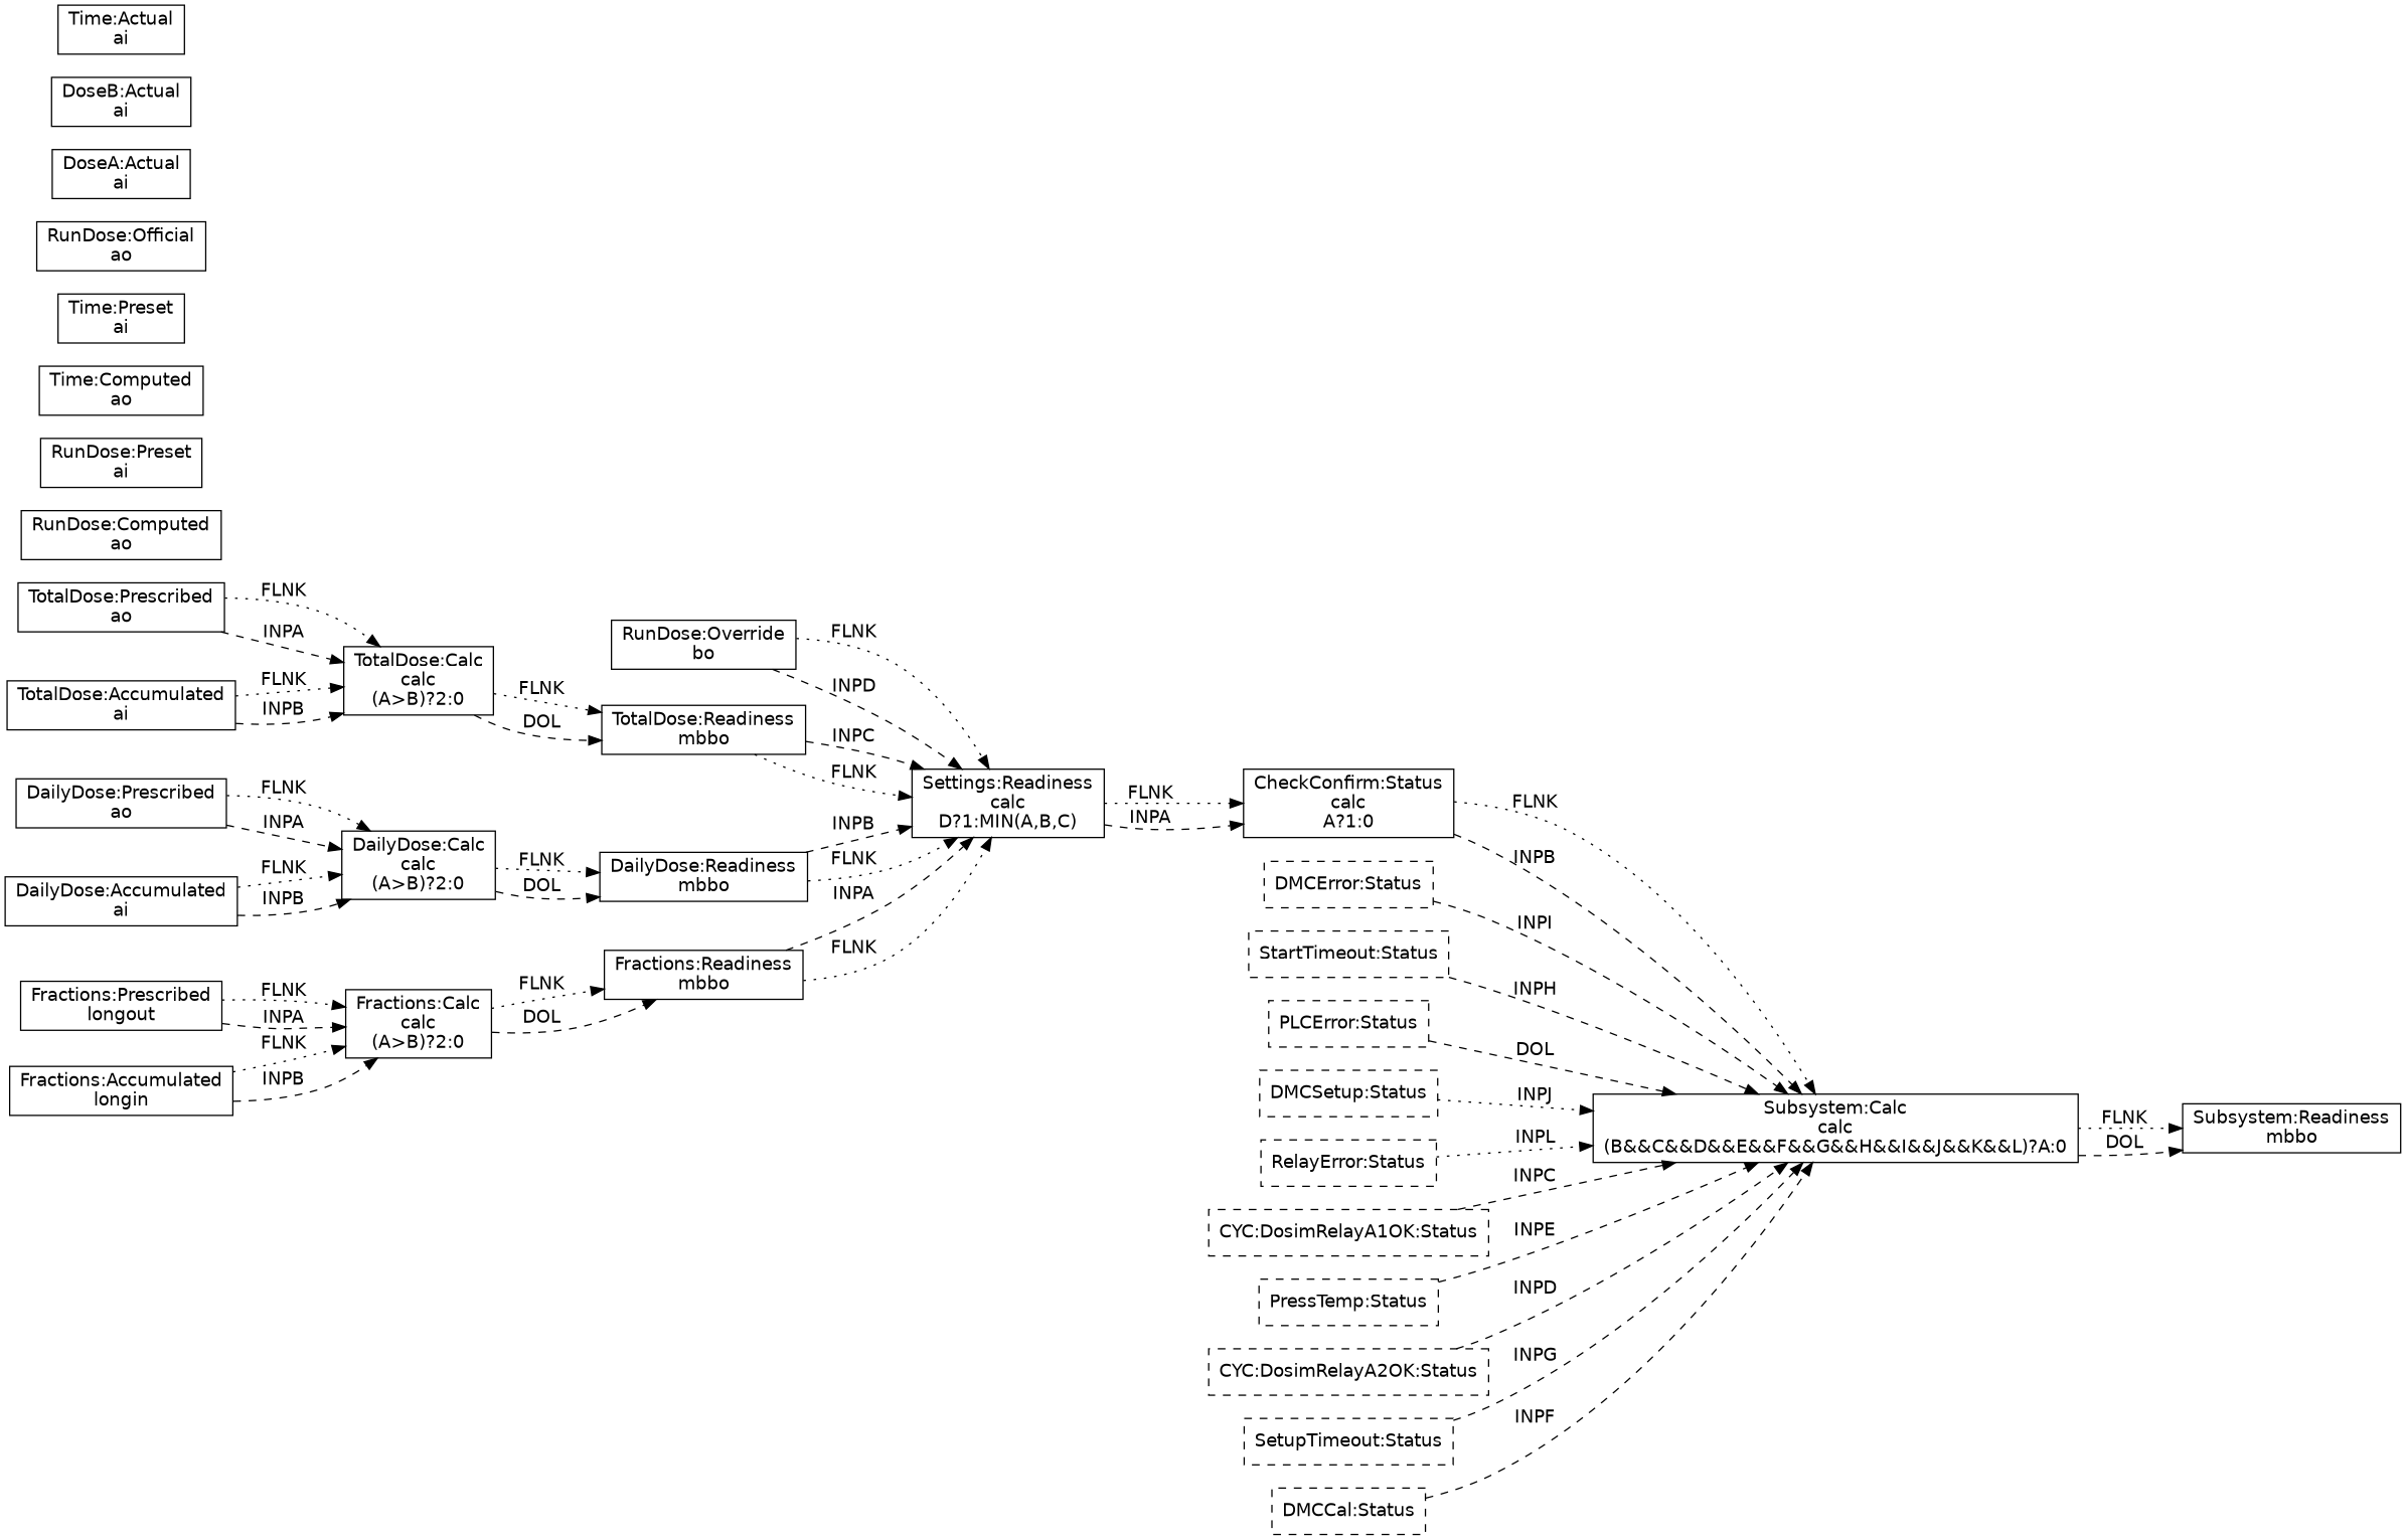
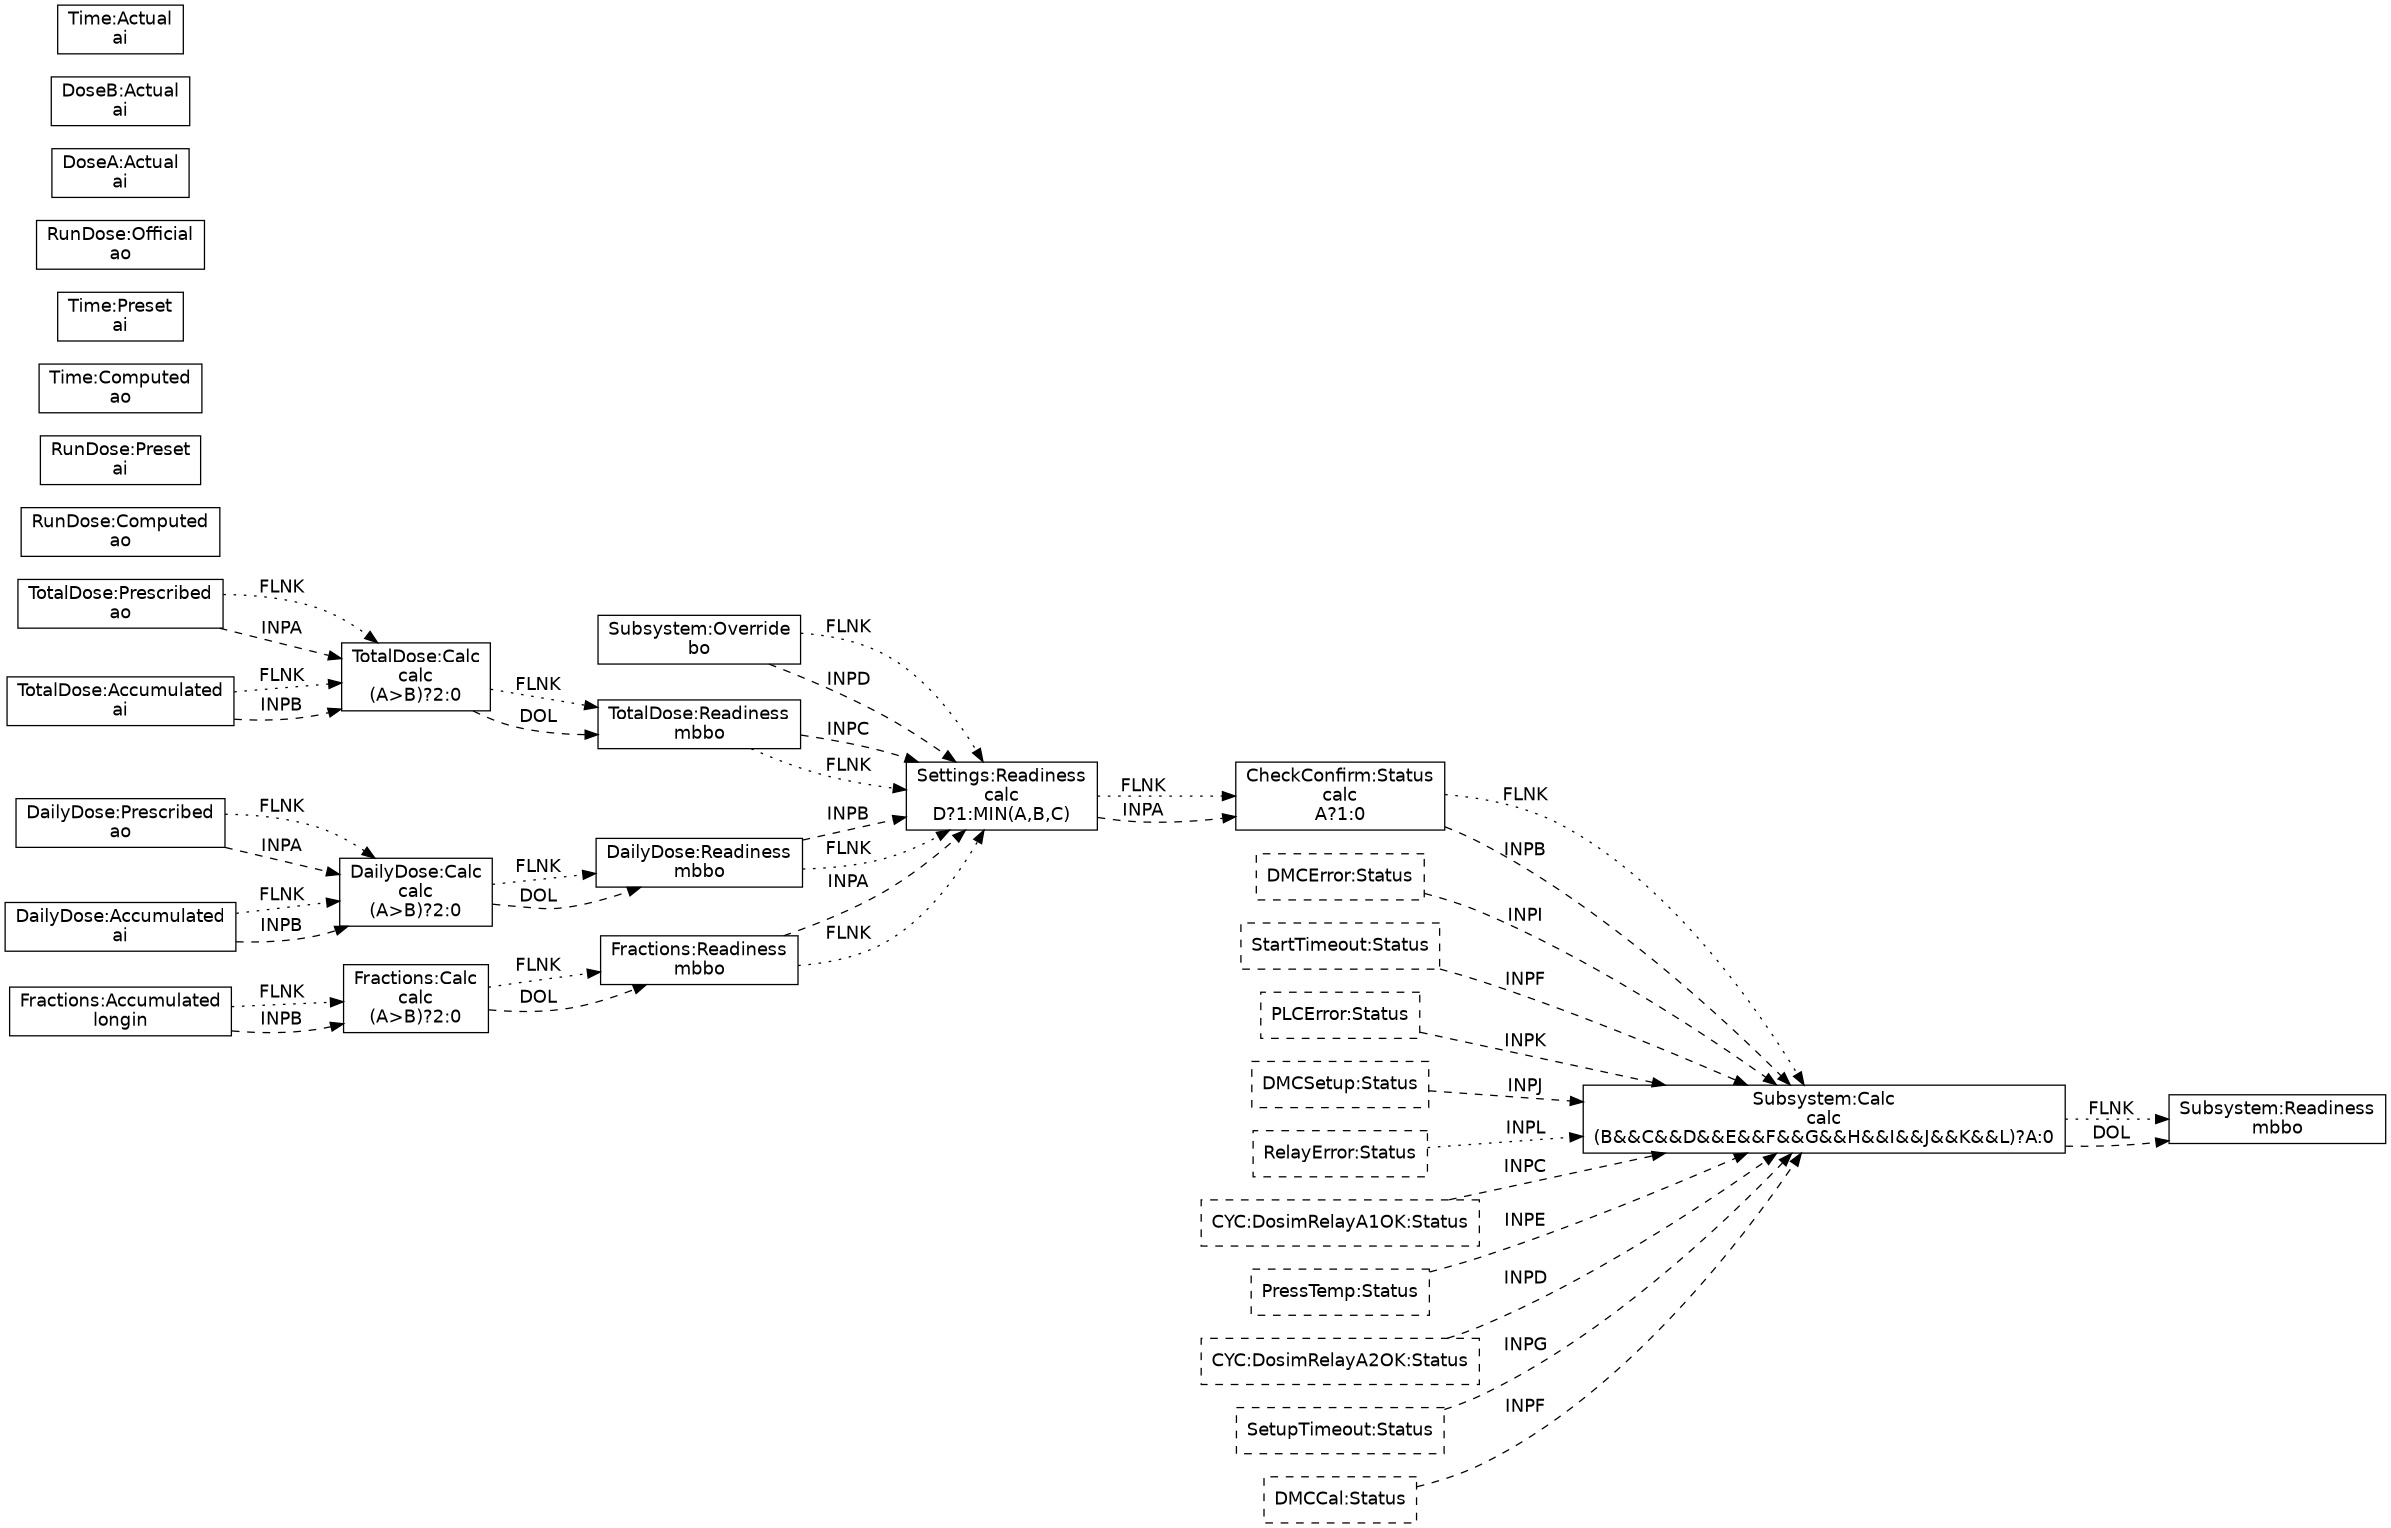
  digraph {
    fontname="DejaVu Sans"
    rankdir=LR
    node [fontname="DejaVu Sans" shape=box]
    edge [fontname="DejaVu Sans" style=dashed]
-   n1 [label="RunDose:Override\nbo"]
+   n1 [label="Subsystem:Override\nbo"]
    n2 [label="Settings:Readiness\ncalc\nD?1:MIN(A,B,C)"]
    n3 [label="CheckConfirm:Status\ncalc\nA?1:0"]
    n4 [label="Subsystem:Calc\ncalc\n(B&&C&&D&&E&&F&&G&&H&&I&&J&&K&&L)?A:0"]
    n5 [label="Subsystem:Readiness\nmbbo"]
    n6 [label="TotalDose:Readiness\nmbbo"]
    n7 [label="DailyDose:Readiness\nmbbo"]
    n8 [label="Fractions:Readiness\nmbbo"]
    "DMCError:Status" [style=dashed]
    "StartTimeout:Status" [style=dashed]
    "PLCError:Status" [style=dashed]
    "DMCSetup:Status" [style=dashed]
    "RelayError:Status" [style=dashed]
    "CYC:DosimRelayA1OK:Status" [style=dashed]
    "PressTemp:Status" [style=dashed]
    "CYC:DosimRelayA2OK:Status" [style=dashed]
    "SetupTimeout:Status" [style=dashed]
    "DMCCal:Status" [style=dashed]
-   n19 [label="Fractions:Prescribed\nlongout"]
    n20 [label="Fractions:Calc\ncalc\n(A>B)?2:0"]
    n21 [label="Fractions:Accumulated\nlongin"]
    n22 [label="TotalDose:Prescribed\nao"]
    n23 [label="TotalDose:Calc\ncalc\n(A>B)?2:0"]
    n24 [label="TotalDose:Accumulated\nai"]
    n25 [label="DailyDose:Prescribed\nao"]
    n26 [label="DailyDose:Calc\ncalc\n(A>B)?2:0"]
    n27 [label="DailyDose:Accumulated\nai"]
    n28 [label="RunDose:Computed\nao"]
    n29 [label="RunDose:Preset\nai"]
    n30 [label="Time:Computed\nao"]
    n31 [label="Time:Preset\nai"]
    n32 [label="RunDose:Official\nao"]
    n33 [label="DoseA:Actual\nai"]
    n34 [label="DoseB:Actual\nai"]
    n35 [label="Time:Actual\nai"]
    n1 -> n2 [label="FLNK  " style=dotted]
    n1 -> n2 [label="INPD  "]
    n2 -> n3 [label="FLNK  " style=dotted]
    n2 -> n3 [label="INPA  "]
    n3 -> n4 [label="FLNK  " style=dotted]
    n3 -> n4 [label="INPB  "]
    n4 -> n5 [label="FLNK  " style=dotted]
    n4 -> n5 [label="DOL  "]
    n6 -> n2 [label="INPC  "]
    n6 -> n2 [label="FLNK  " style=dotted]
    n7 -> n2 [label="INPB  "]
    n7 -> n2 [label="FLNK  " style=dotted]
    n8 -> n2 [label="INPA  "]
    n8 -> n2 [label="FLNK  " style=dotted]
    "DMCError:Status" -> n4 [label="INPI  "]
-   "StartTimeout:Status" -> n4 [label="INPH  "]
-   "PLCError:Status" -> n4 [label="DOL  "]
-   "DMCSetup:Status" -> n4 [label="INPJ  " style=dotted]
+   "StartTimeout:Status" -> n4 [label="INPF  "]
+   "PLCError:Status" -> n4 [label="INPK  "]
+   "DMCSetup:Status" -> n4 [label="INPJ  "]
    "RelayError:Status" -> n4 [label="INPL  " style=dotted]
    "CYC:DosimRelayA1OK:Status" -> n4 [label="INPC  "]
    "PressTemp:Status" -> n4 [label="INPE  "]
    "CYC:DosimRelayA2OK:Status" -> n4 [label="INPD  "]
    "SetupTimeout:Status" -> n4 [label="INPG  "]
    "DMCCal:Status" -> n4 [label="INPF  "]
-   n19 -> n20 [label="FLNK  " style=dotted]
-   n19 -> n20 [label="INPA  "]
    n20 -> n8 [label="FLNK  " style=dotted]
    n20 -> n8 [label="DOL  "]
    n21 -> n20 [label="FLNK  " style=dotted]
    n21 -> n20 [label="INPB  "]
    n22 -> n23 [label="FLNK  " style=dotted]
    n22 -> n23 [label="INPA  "]
    n23 -> n6 [label="FLNK  " style=dotted]
    n23 -> n6 [label="DOL  "]
    n24 -> n23 [label="FLNK  " style=dotted]
    n24 -> n23 [label="INPB  "]
    n25 -> n26 [label="FLNK  " style=dotted]
    n25 -> n26 [label="INPA  "]
    n26 -> n7 [label="FLNK  " style=dotted]
    n26 -> n7 [label="DOL  "]
    n27 -> n26 [label="FLNK  " style=dotted]
    n27 -> n26 [label="INPB  "]
  }
